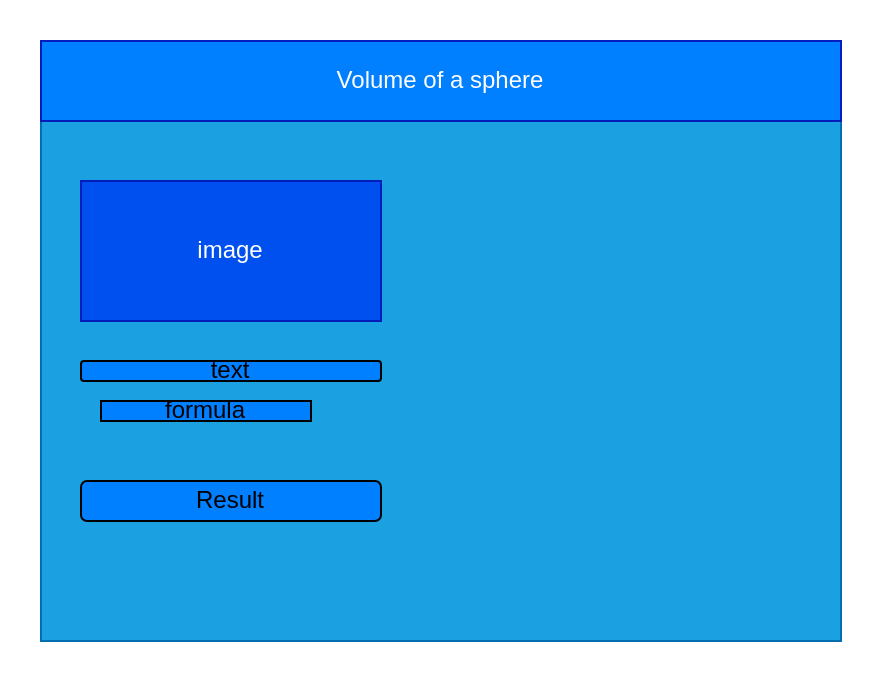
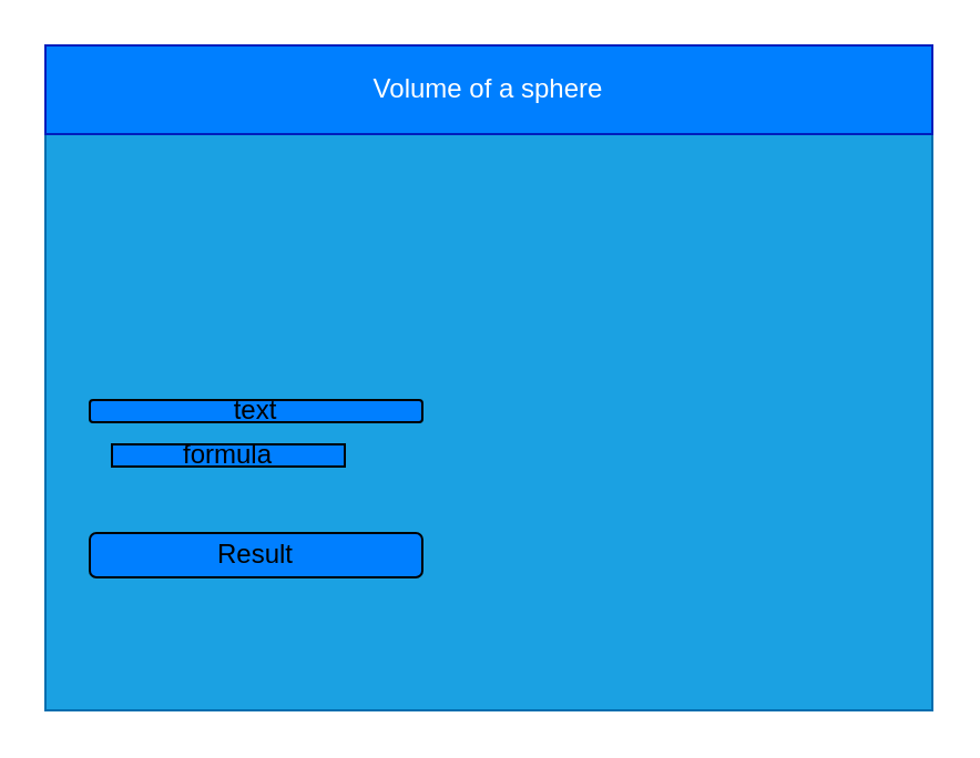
  <mxCell id="0" />
  <mxCell id="1" parent="0" />
  <mxCell id="2" value="" style="rounded=0;whiteSpace=wrap;html=1;fillColor=#1ba1e2;fontColor=#ffffff;strokeColor=#006EAF;" parent="1" vertex="1"><mxGeometry x="20" y="20" width="400" height="300" as="geometry" /></mxCell>
  <mxCell id="3" value="Volume of a sphere" style="rounded=0;whiteSpace=wrap;html=1;fillColor=#007FFF;fontColor=#ffffff;strokeColor=#001DBC;" parent="1" vertex="1"><mxGeometry x="20" y="20" width="400" height="40" as="geometry" /></mxCell>
- <mxCell id="4" value="image" style="rounded=0;whiteSpace=wrap;html=1;fillColor=#0050ef;fontColor=#ffffff;strokeColor=#001DBC;" parent="1" vertex="1"><mxGeometry x="40" y="90" width="150" height="70" as="geometry" /></mxCell>
  <mxCell id="5" value="formula" style="rounded=0;whiteSpace=wrap;html=1;fillColor=#007FFF;" parent="1" vertex="1"><mxGeometry x="50" y="200" width="105" height="10" as="geometry" /></mxCell>
  <mxCell id="6" value="Result" style="rounded=1;whiteSpace=wrap;html=1;fillColor=#007FFF;" parent="1" vertex="1"><mxGeometry x="40" y="240" width="150" height="20" as="geometry" /></mxCell>
  <mxCell id="7" value="text" style="rounded=1;whiteSpace=wrap;html=1;fillColor=#007FFF;" parent="1" vertex="1"><mxGeometry x="40" y="180" width="150" height="10" as="geometry" /></mxCell>
